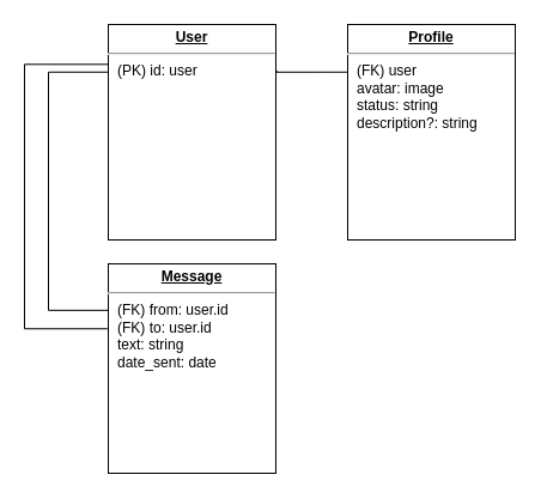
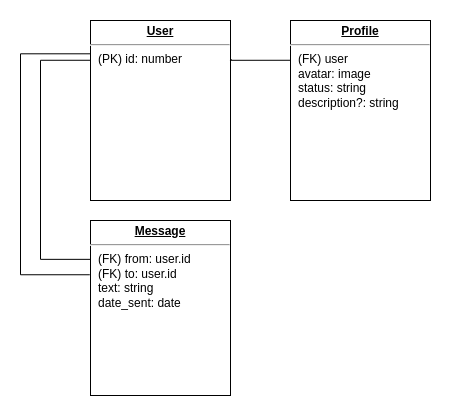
  <mxCell id="0" />
  <mxCell id="1" parent="0" />
- <mxCell id="2" value="&lt;p style=&quot;margin: 0px ; margin-top: 4px ; text-align: center ; text-decoration: underline&quot;&gt;&lt;b&gt;User&lt;/b&gt;&lt;/p&gt;&lt;hr&gt;&lt;p style=&quot;margin: 0px ; margin-left: 8px&quot;&gt;(PK) id: user&lt;/p&gt;&lt;p style=&quot;margin: 0px ; margin-left: 8px&quot;&gt;&lt;br&gt;&lt;/p&gt;" style="verticalAlign=top;align=left;overflow=fill;fontSize=12;fontFamily=Helvetica;html=1;rounded=0;shadow=0;comic=0;labelBackgroundColor=none;strokeWidth=1" parent="1" vertex="1"><mxGeometry x="90" y="20" width="140" height="180" as="geometry" /></mxCell>
+ <mxCell id="2" value="&lt;p style=&quot;margin: 0px ; margin-top: 4px ; text-align: center ; text-decoration: underline&quot;&gt;&lt;b&gt;User&lt;/b&gt;&lt;/p&gt;&lt;hr&gt;&lt;p style=&quot;margin: 0px ; margin-left: 8px&quot;&gt;(PK) id: number&lt;/p&gt;&lt;p style=&quot;margin: 0px ; margin-left: 8px&quot;&gt;&lt;br&gt;&lt;/p&gt;" style="verticalAlign=top;align=left;overflow=fill;fontSize=12;fontFamily=Helvetica;html=1;rounded=0;shadow=0;comic=0;labelBackgroundColor=none;strokeWidth=1" parent="1" vertex="1"><mxGeometry x="90" y="20" width="140" height="180" as="geometry" /></mxCell>
  <mxCell id="3" style="rounded=0;html=1;entryX=1.007;entryY=0.214;labelBackgroundColor=none;endArrow=none;endFill=0;endSize=8;fontFamily=Verdana;fontSize=12;align=left;edgeStyle=orthogonalEdgeStyle;exitX=0.01;exitY=0.221;exitDx=0;exitDy=0;exitPerimeter=0;entryDx=0;entryDy=0;entryPerimeter=0;" parent="1" source="4" target="2" edge="1"><mxGeometry relative="1" as="geometry"><mxPoint x="310" y="90" as="sourcePoint" /><mxPoint x="230" y="70" as="targetPoint" /><Array as="points"><mxPoint x="230" y="60" /><mxPoint x="230" y="59" /></Array></mxGeometry></mxCell>
  <mxCell id="4" value="&lt;p style=&quot;margin: 0px ; margin-top: 4px ; text-align: center ; text-decoration: underline&quot;&gt;&lt;b&gt;Profile&lt;/b&gt;&lt;/p&gt;&lt;hr&gt;&lt;p style=&quot;margin: 0px ; margin-left: 8px&quot;&gt;(FK) user&lt;/p&gt;&lt;p style=&quot;margin: 0px ; margin-left: 8px&quot;&gt;avatar: image&lt;/p&gt;&lt;p style=&quot;margin: 0px ; margin-left: 8px&quot;&gt;status: string&lt;/p&gt;&lt;p style=&quot;margin: 0px ; margin-left: 8px&quot;&gt;description?: string&lt;/p&gt;&lt;p style=&quot;margin: 0px ; margin-left: 8px&quot;&gt;&lt;br&gt;&lt;/p&gt;&lt;p style=&quot;margin: 0px ; margin-left: 8px&quot;&gt;&lt;br&gt;&lt;/p&gt;" style="verticalAlign=top;align=left;overflow=fill;fontSize=12;fontFamily=Helvetica;html=1;rounded=0;shadow=0;comic=0;labelBackgroundColor=none;strokeWidth=1" parent="1" vertex="1"><mxGeometry x="290" y="20" width="140" height="180" as="geometry" /></mxCell>
  <mxCell id="5" value="&lt;p style=&quot;margin: 0px ; margin-top: 4px ; text-align: center ; text-decoration: underline&quot;&gt;&lt;b&gt;Message&lt;/b&gt;&lt;/p&gt;&lt;hr&gt;&lt;p style=&quot;margin: 0px ; margin-left: 8px&quot;&gt;(FK) from: user.id&lt;/p&gt;&lt;p style=&quot;margin: 0px ; margin-left: 8px&quot;&gt;(FK) to: user.id&lt;/p&gt;&lt;p style=&quot;margin: 0px ; margin-left: 8px&quot;&gt;text: string&lt;/p&gt;&lt;p style=&quot;margin: 0px ; margin-left: 8px&quot;&gt;date_sent: date&lt;/p&gt;" style="verticalAlign=top;align=left;overflow=fill;fontSize=12;fontFamily=Helvetica;html=1;rounded=0;shadow=0;comic=0;labelBackgroundColor=none;strokeWidth=1" parent="1" vertex="1"><mxGeometry x="90" y="220" width="140" height="175" as="geometry" /></mxCell>
  <mxCell id="6" value="" style="orthogonalLoop=1;jettySize=auto;html=1;rounded=0;targetPerimeterSpacing=0;strokeColor=default;endArrow=none;endFill=0;edgeStyle=elbowEdgeStyle;entryX=-0.003;entryY=0.222;entryDx=0;entryDy=0;entryPerimeter=0;exitX=0;exitY=0.221;exitDx=0;exitDy=0;exitPerimeter=0;" edge="1" parent="1" source="2" target="5"><mxGeometry width="80" relative="1" as="geometry"><mxPoint x="60" y="60" as="sourcePoint" /><mxPoint x="90" y="275" as="targetPoint" /><Array as="points"><mxPoint x="40" y="165" /></Array></mxGeometry></mxCell>
  <mxCell id="7" value="" style="orthogonalLoop=1;jettySize=auto;html=1;rounded=0;targetPerimeterSpacing=0;strokeColor=default;endArrow=none;endFill=0;edgeStyle=elbowEdgeStyle;entryX=-0.005;entryY=0.31;entryDx=0;entryDy=0;entryPerimeter=0;exitX=-0.003;exitY=0.185;exitDx=0;exitDy=0;exitPerimeter=0;" edge="1" parent="1" source="2" target="5"><mxGeometry width="80" relative="1" as="geometry"><mxPoint x="89" y="50" as="sourcePoint" /><mxPoint x="100" y="285" as="targetPoint" /><Array as="points"><mxPoint x="20" y="190" /></Array></mxGeometry></mxCell>
